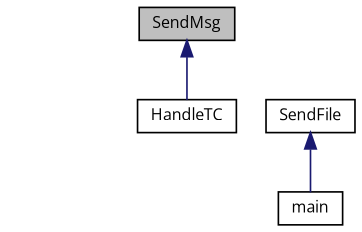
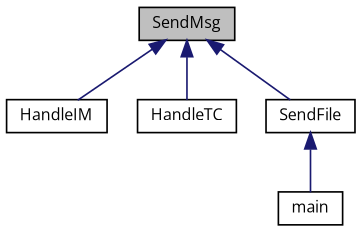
  digraph {
    fontname="Open Sans"
    rankdir=TB
    node [color=black fillcolor=white fontname="Open Sans" fontsize=10 shape=record style=filled]
    edge [color=midnightblue dir=back fontname="Open Sans" fontsize=10 labelfontname=Helvetica labelfontsize=10 style=solid]
    n1 [fillcolor=grey75 fontcolor=black height=0.2 label=SendMsg width=0.4]
+   n2 [height=0.2 label=HandleIM width=0.4]
    n3 [height=0.2 label=HandleTC width=0.4]
    n4 [height=0.2 label=SendFile width=0.4]
    n5 [height=0.2 label=main width=0.4]
+   n1 -> n2
    n1 -> n3
+   n1 -> n4
    n4 -> n5
  }
